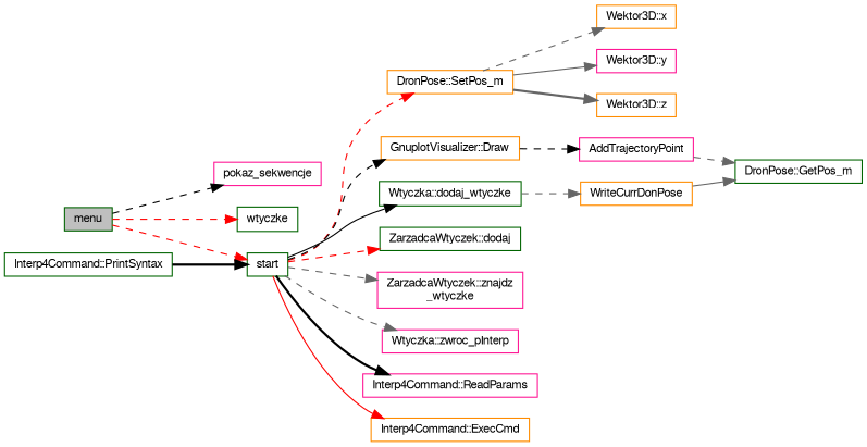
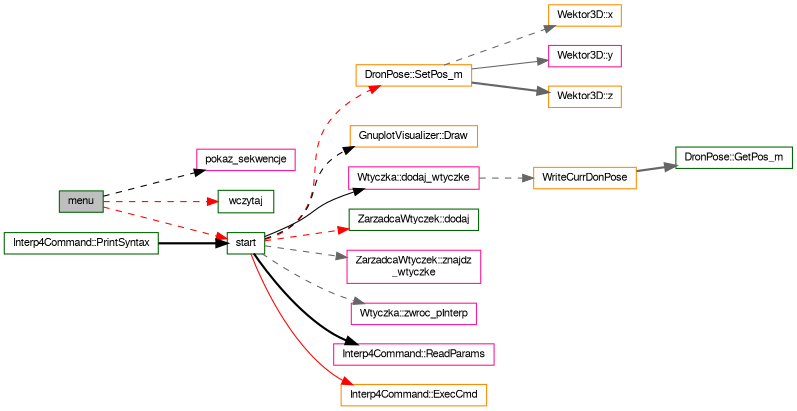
  digraph {
    rankdir=LR
    node [color=deeppink fillcolor=white fontname=FreeSans fontsize=10 shape=record style=filled]
    edge [color=gray40 fontname=FreeSans fontsize=10 labelfontname=FreeSans labelfontsize=10 style=dashed]
    n1 [color=darkgreen fillcolor=grey75 fontcolor=black height=0.2 label=menu width=0.4]
    n2 [height=0.2 label=pokaz_sekwencje width=0.4]
    n3 [color=darkgreen height=0.2 label=start width=0.4]
-   n4 [color=darkgreen height=0.2 label=wtyczke width=0.4]
+   n4 [color=darkgreen height=0.2 label=wczytaj width=0.4]
    n5 [color=darkorange height=0.2 label="DronPose::SetPos_m" width=0.4]
    n6 [color=darkorange height=0.2 label="GnuplotVisualizer::Draw" width=0.4]
-   n7 [color=darkgreen height=0.2 label="Wtyczka::dodaj_wtyczke" width=0.4]
+   n7 [height=0.2 label="Wtyczka::dodaj_wtyczke" width=0.4]
    n8 [color=darkgreen height=0.2 label="ZarzadcaWtyczek::dodaj" width=0.4]
    n9 [height=0.2 label="ZarzadcaWtyczek::znajdz\l_wtyczke" width=0.4]
    n10 [height=0.2 label="Wtyczka::zwroc_pInterp" width=0.4]
    n11 [height=0.2 label="Interp4Command::ReadParams" width=0.4]
    n12 [color=darkorange height=0.2 label="Interp4Command::ExecCmd" width=0.4]
    n13 [color=darkorange height=0.2 label="Wektor3D::x" width=0.4]
    n14 [height=0.2 label="Wektor3D::y" width=0.4]
    n15 [color=darkorange height=0.2 label="Wektor3D::z" width=0.4]
-   n16 [height=0.2 label=AddTrajectoryPoint width=0.4]
    n17 [color=darkorange height=0.2 label=WriteCurrDonPose width=0.4]
    n18 [color=darkgreen height=0.2 label="Interp4Command::PrintSyntax" width=0.4]
    n19 [color=darkgreen height=0.2 label="DronPose::GetPos_m" width=0.4]
    n1 -> n2 [color=black]
    n1 -> n3 [color=red]
    n1 -> n4 [color=red]
    n3 -> n5 [color=red]
    n3 -> n6 [color=black]
    n3 -> n7 [color=black style=solid]
    n3 -> n8 [color=red]
    n3 -> n9
    n3 -> n10
    n3 -> n11 [color=black style=bold]
    n3 -> n12 [color=red style=solid]
    n5 -> n13
    n5 -> n14 [style=solid]
    n5 -> n15 [style=bold]
-   n6 -> n16 [color=black]
    n7 -> n17
-   n16 -> n19
-   n17 -> n19 [style=solid]
+   n17 -> n19 [style=bold]
    n18 -> n3 [color=black style=bold]
  }
